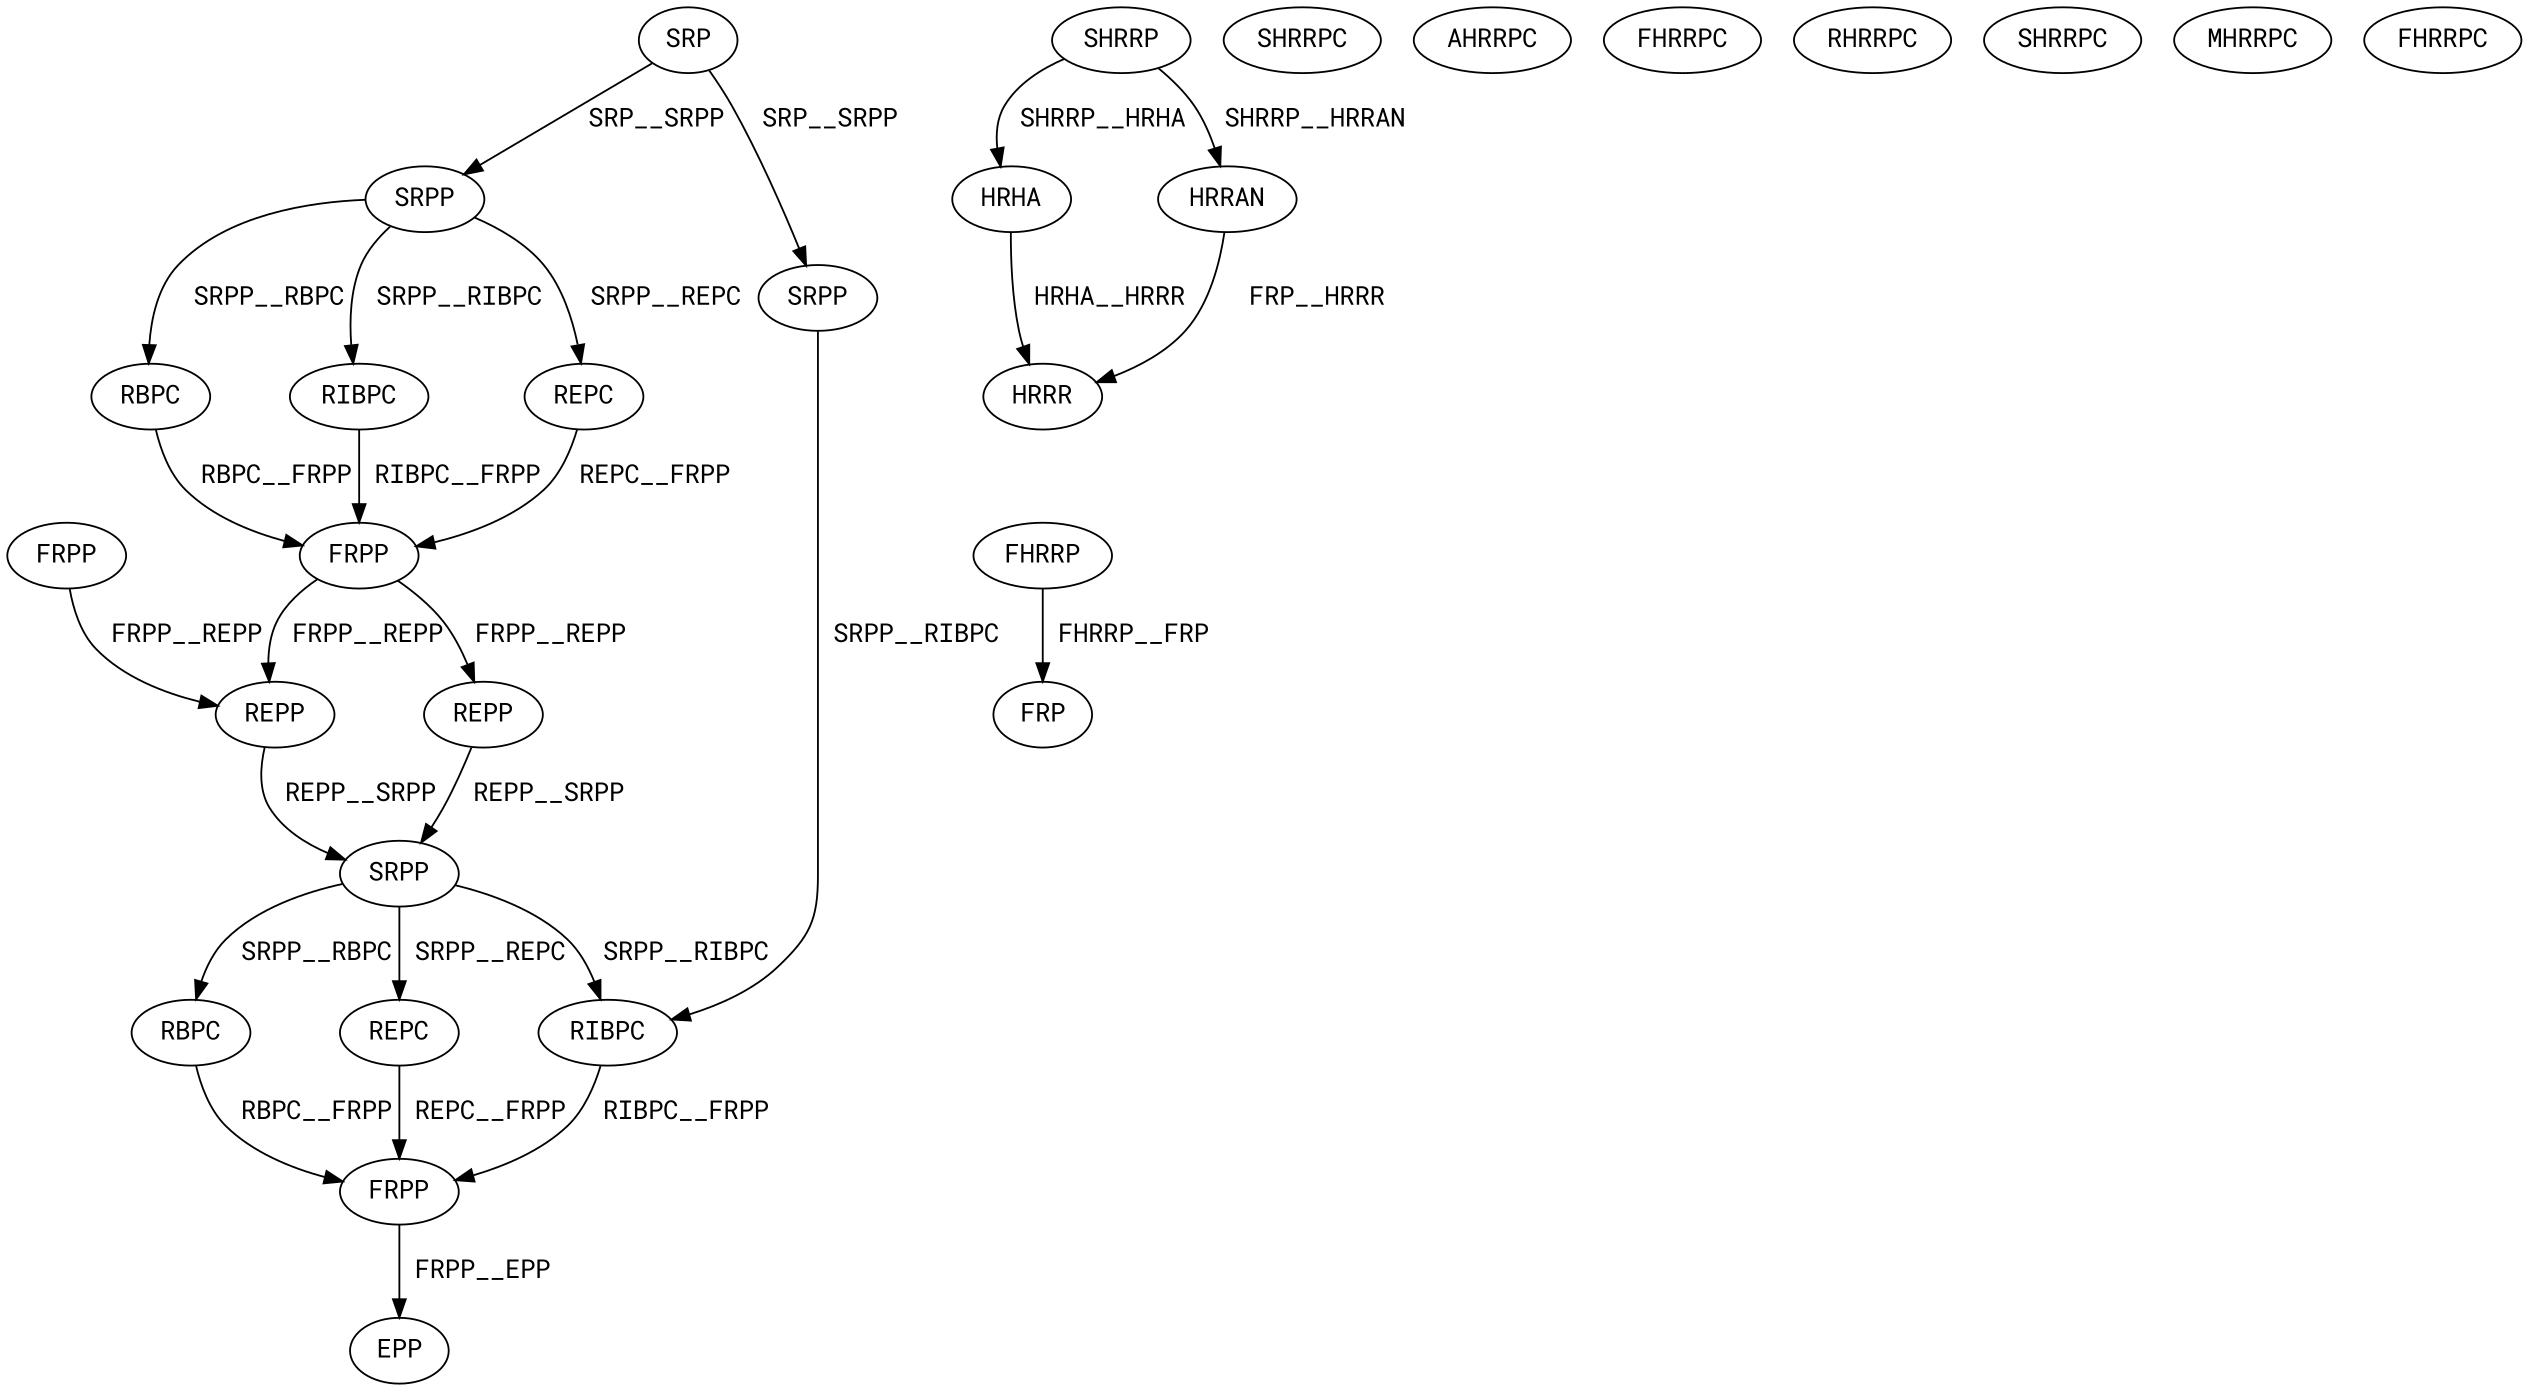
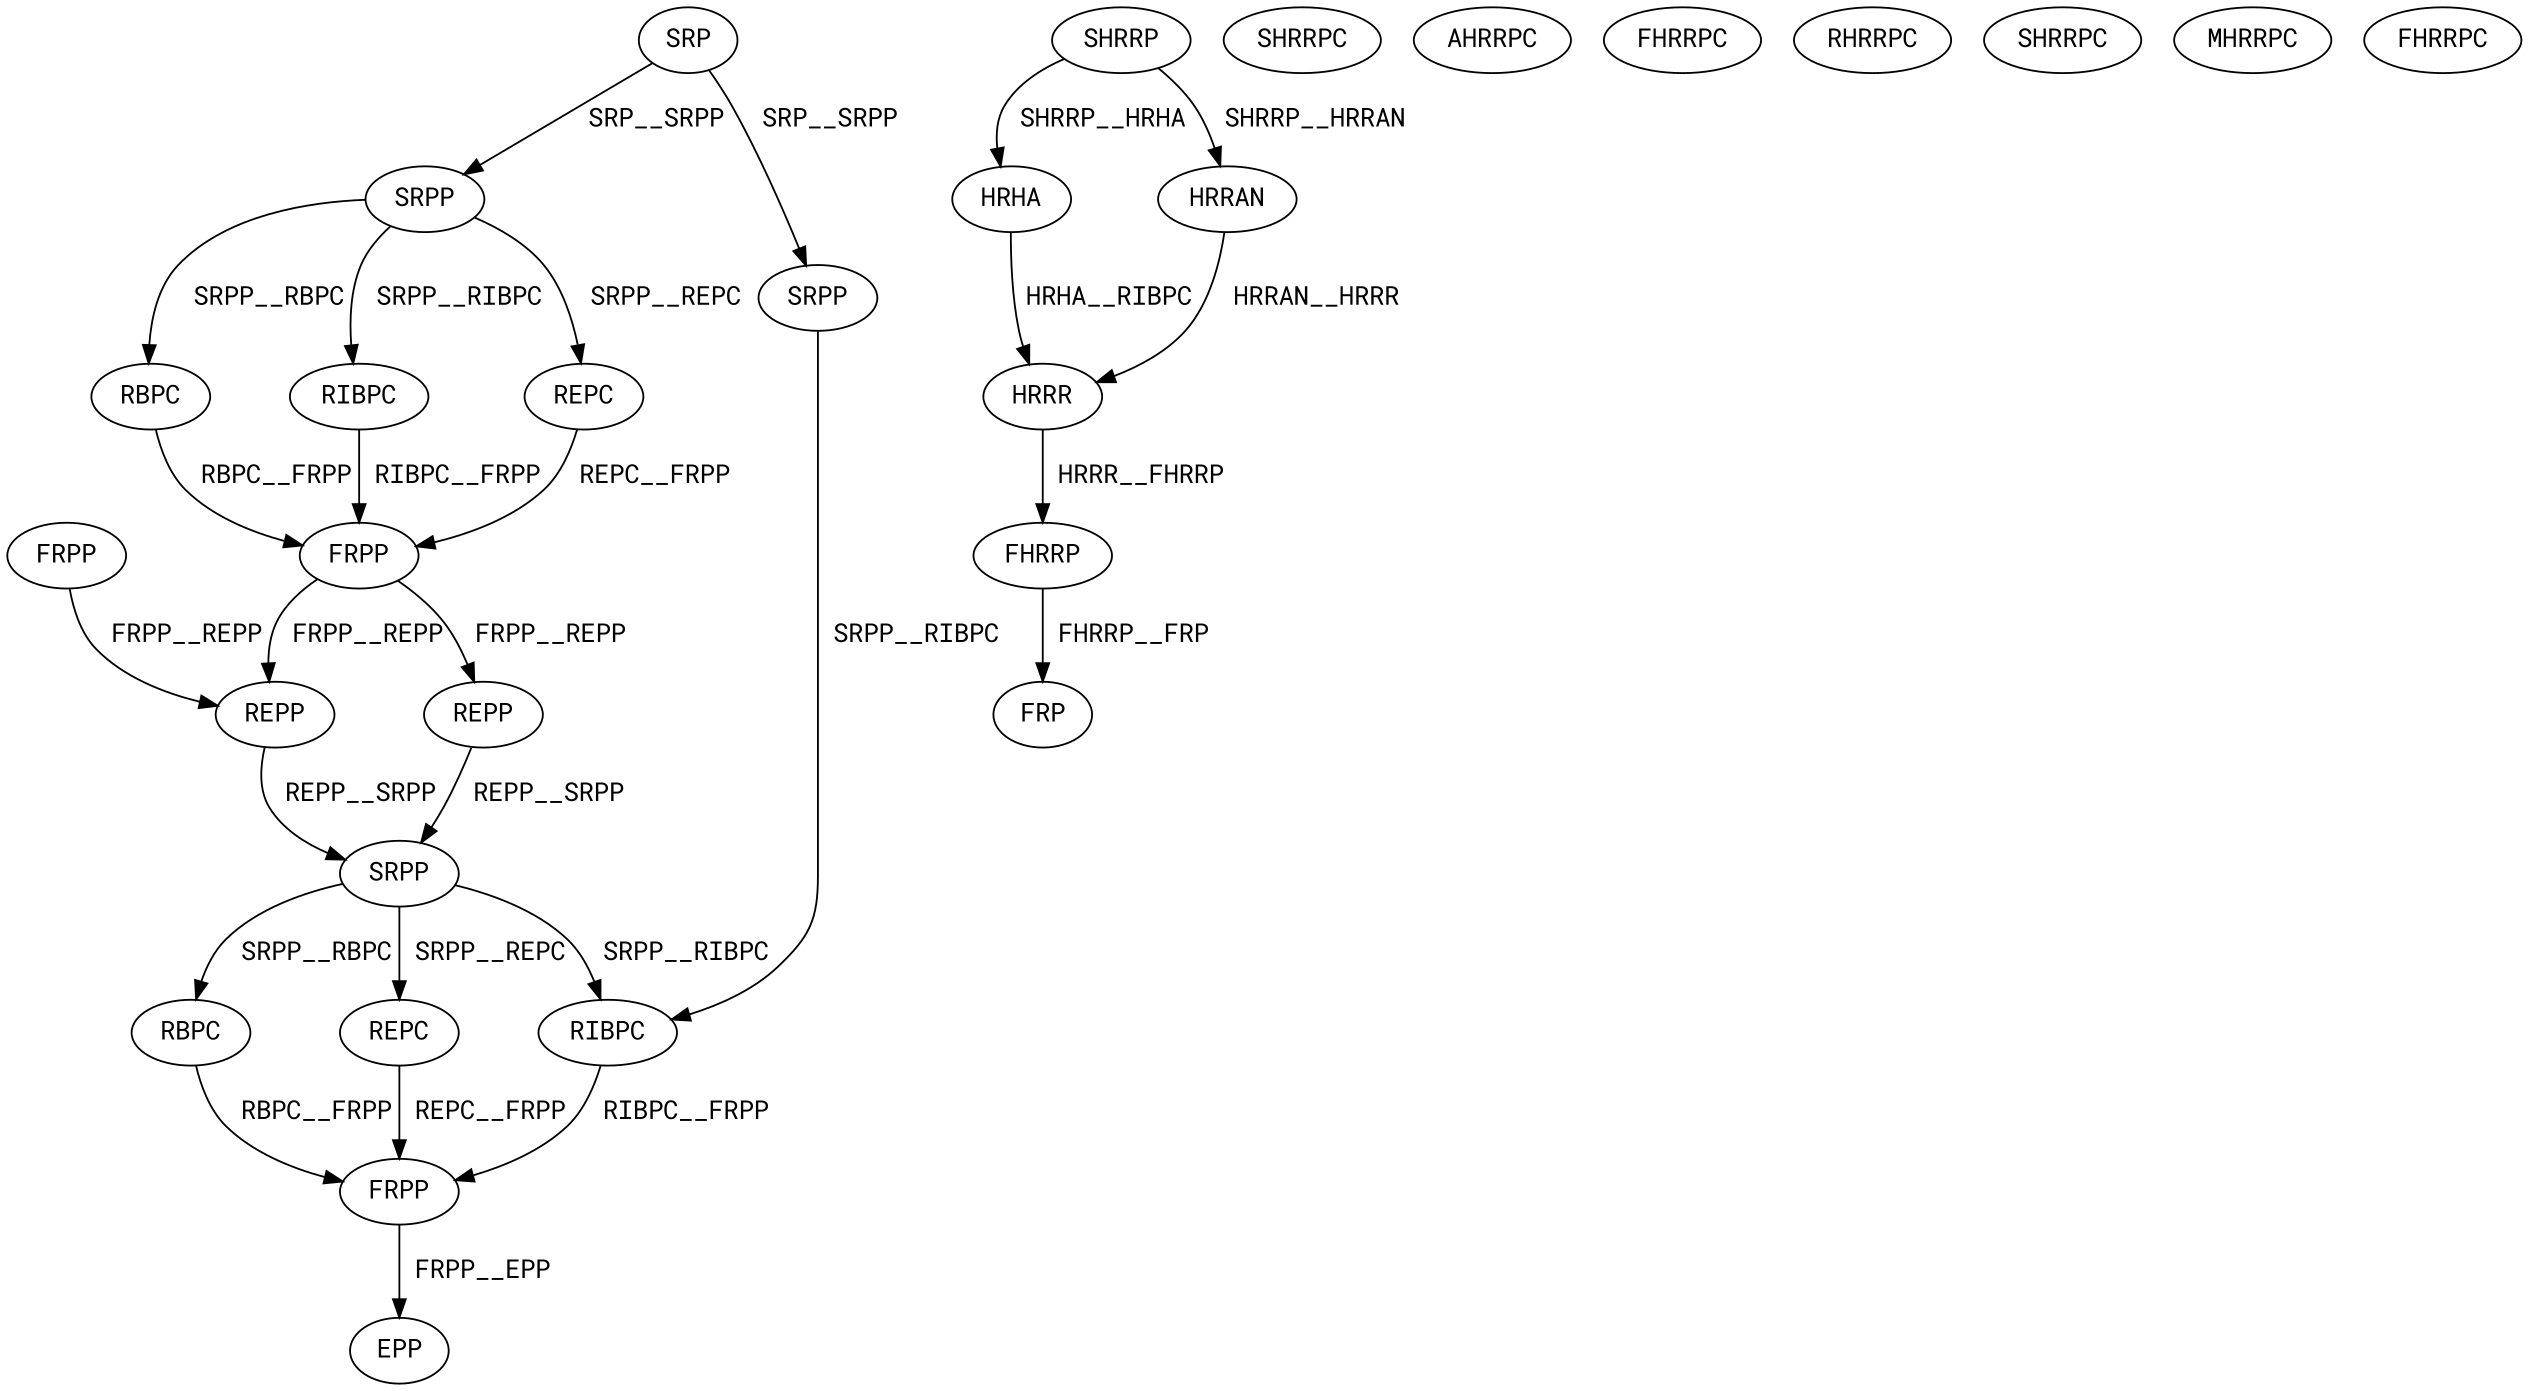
  digraph {
    fontname="Roboto Mono"
    node [color=black fontcolor=black fontname="Roboto Mono"]
    edge [color=black fontcolor=black fontname="Roboto Mono"]
    n1 [label=SRP]
    n2 [label=SRPP]
    n3 [label=SRPP]
    n4 [label=RIBPC]
    n5 [label=REPC]
    n6 [label=RBPC]
    n7 [label=RIBPC]
    n8 [label=FRPP]
    n9 [label=FRPP]
    n10 [label=REPP]
    n11 [label=SRPP]
    n12 [label=REPP]
    n13 [label=FRPP]
    n14 [label=RBPC]
    n15 [label=REPC]
    n16 [label=EPP]
    n17 [label=SHRRP]
    n18 [label=HRHA]
    n19 [label=HRRAN]
    n20 [label=HRRR]
    n21 [label=FHRRP]
    n22 [label=SHRRPC]
    n23 [label=AHRRPC]
    n24 [label=FHRRPC]
    n25 [label=RHRRPC]
    n26 [label=SHRRPC]
    n27 [label=MHRRPC]
    n28 [label=FHRRPC]
    n29 [label=FRP]
    n1 -> n2 [label=" SRP__SRPP"]
    n1 -> n3 [label=" SRP__SRPP"]
    n2 -> n4 [label=" SRPP__RIBPC"]
    n2 -> n5 [label=" SRPP__REPC"]
    n2 -> n6 [label=" SRPP__RBPC"]
    n3 -> n7 [label=" SRPP__RIBPC"]
    n4 -> n8 [label=" RIBPC__FRPP"]
    n5 -> n8 [label=" REPC__FRPP"]
    n6 -> n8 [label=" RBPC__FRPP"]
    n7 -> n13 [label=" RIBPC__FRPP"]
    n8 -> n10 [label=" FRPP__REPP"]
    n8 -> n12 [label=" FRPP__REPP"]
    n9 -> n10 [label=" FRPP__REPP"]
    n10 -> n11 [label=" REPP__SRPP"]
    n11 -> n7 [label=" SRPP__RIBPC"]
    n11 -> n14 [label=" SRPP__RBPC"]
    n11 -> n15 [label=" SRPP__REPC"]
    n12 -> n11 [label=" REPP__SRPP"]
    n13 -> n16 [label=" FRPP__EPP"]
    n14 -> n13 [label=" RBPC__FRPP"]
    n15 -> n13 [label=" REPC__FRPP"]
    n17 -> n18 [label=" SHRRP__HRHA"]
    n17 -> n19 [label=" SHRRP__HRRAN"]
-   n18 -> n20 [label=" HRHA__HRRR"]
-   n19 -> n20 [label=" FRP__HRRR"]
+   n18 -> n20 [label=" HRHA__RIBPC"]
+   n19 -> n20 [label=" HRRAN__HRRR"]
+   n20 -> n21 [label=" HRRR__FHRRP"]
    n21 -> n29 [label=" FHRRP__FRP"]
  }
